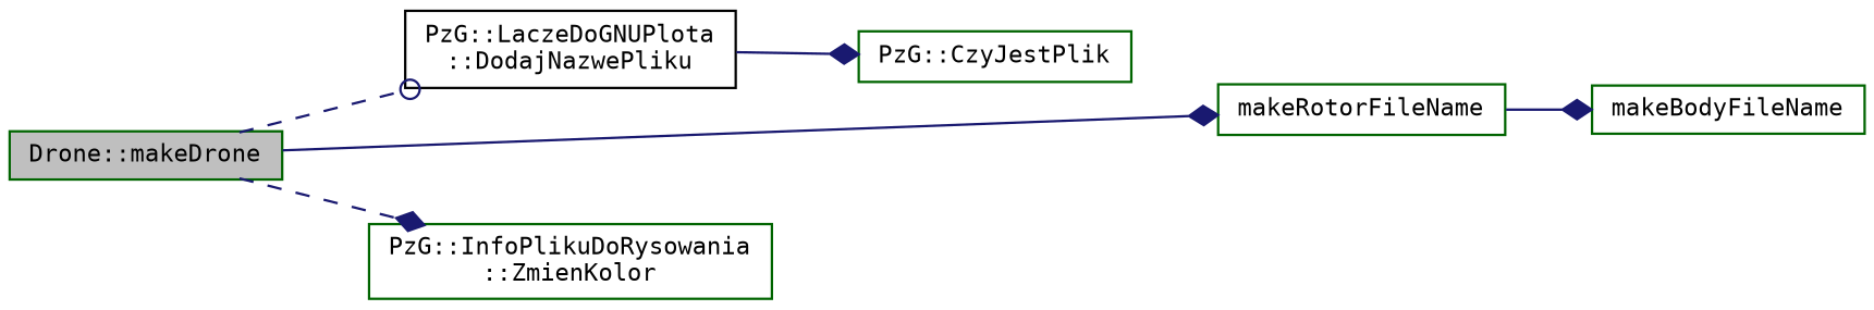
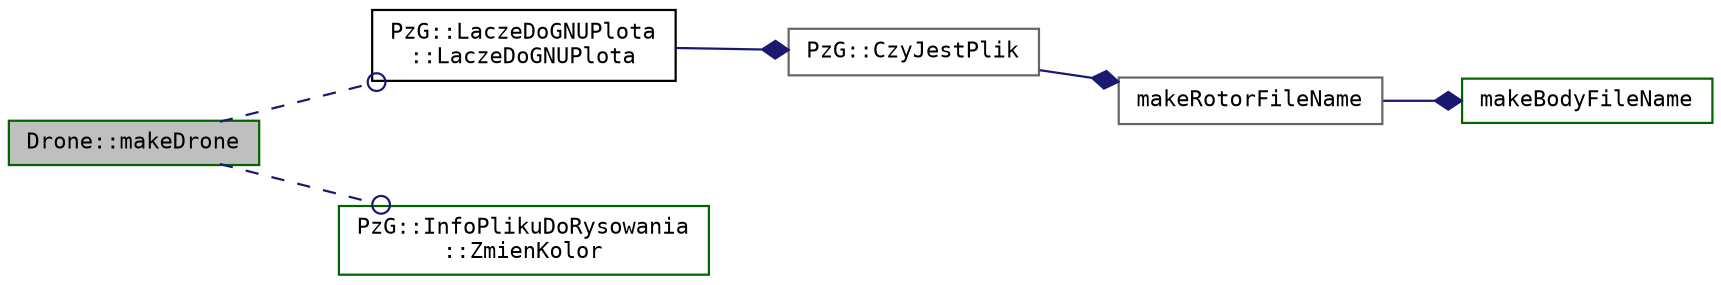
  digraph {
    fontname="DejaVu Sans Mono"
    rankdir=LR
    node [color=darkgreen fillcolor=white fontname="DejaVu Sans Mono" fontsize=10 shape=record style=filled]
    edge [arrowhead=diamond color=midnightblue fontname="DejaVu Sans Mono" fontsize=10 labelfontname=Helvetica labelfontsize=10 style=solid]
    n1 [fillcolor=grey75 fontcolor=black height=0.2 label="Drone::makeDrone" width=0.4]
-   n2 [color=black height=0.2 label="PzG::LaczeDoGNUPlota\l::DodajNazwePliku" width=0.4]
-   n3 [height=0.2 label=makeRotorFileName width=0.4]
+   n2 [color=black height=0.2 label="PzG::LaczeDoGNUPlota\l::LaczeDoGNUPlota" width=0.4]
+   n3 [color=gray40 height=0.2 label=makeRotorFileName width=0.4]
    n4 [height=0.2 label="PzG::InfoPlikuDoRysowania\l::ZmienKolor" width=0.4]
-   n5 [height=0.2 label="PzG::CzyJestPlik" width=0.4]
+   n5 [color=gray40 height=0.2 label="PzG::CzyJestPlik" width=0.4]
    n6 [height=0.2 label=makeBodyFileName width=0.4]
    n1 -> n2 [arrowhead=odot style=dashed]
-   n1 -> n3
-   n1 -> n4 [style=dashed]
+   n5 -> n3
+   n1 -> n4 [arrowhead=odot style=dashed]
    n2 -> n5
    n3 -> n6
  }
